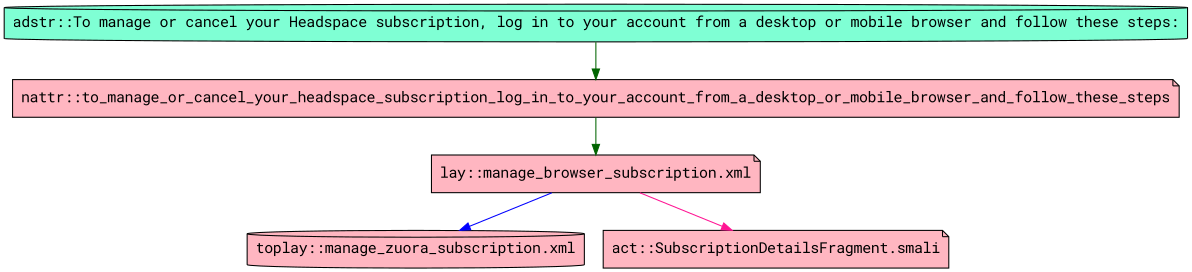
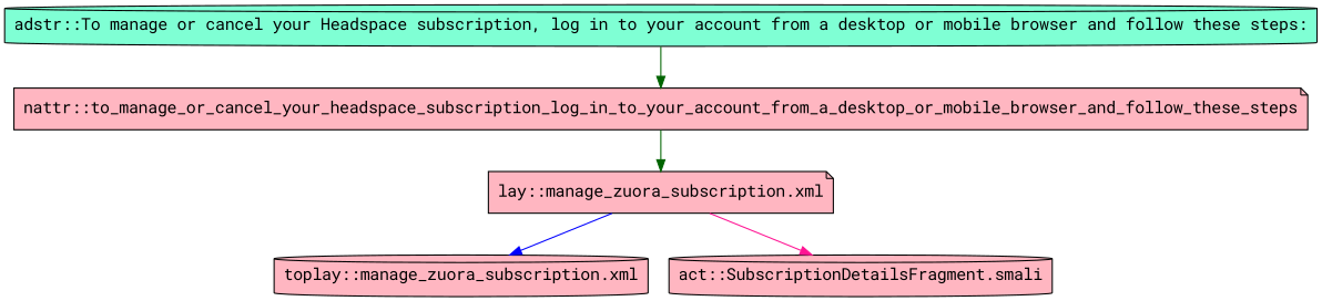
  digraph {
    fontname="Roboto Mono"
    node [fillcolor=lightpink fontname="Roboto Mono" shape=cylinder style=filled]
    edge [color=darkgreen fontname="Roboto Mono"]
    "adstr::To manage or cancel your Headspace subscription, log in to your account from a desktop or mobile browser and follow these steps:" [fillcolor=aquamarine]
    "nattr::to_manage_or_cancel_your_headspace_subscription_log_in_to_your_account_from_a_desktop_or_mobile_browser_and_follow_these_steps" [shape=note]
-   "lay::manage_zuora_subscription.xml" [shape=note label="lay::manage_browser_subscription.xml"]
+   "lay::manage_zuora_subscription.xml" [shape=note]
    "toplay::manage_zuora_subscription.xml"
-   "act::SubscriptionDetailsFragment.smali" [shape=note]
+   "act::SubscriptionDetailsFragment.smali"
    "adstr::To manage or cancel your Headspace subscription, log in to your account from a desktop or mobile browser and follow these steps:" -> "nattr::to_manage_or_cancel_your_headspace_subscription_log_in_to_your_account_from_a_desktop_or_mobile_browser_and_follow_these_steps"
    "nattr::to_manage_or_cancel_your_headspace_subscription_log_in_to_your_account_from_a_desktop_or_mobile_browser_and_follow_these_steps" -> "lay::manage_zuora_subscription.xml"
    "lay::manage_zuora_subscription.xml" -> "toplay::manage_zuora_subscription.xml" [color=blue]
    "lay::manage_zuora_subscription.xml" -> "act::SubscriptionDetailsFragment.smali" [color=deeppink]
  }
